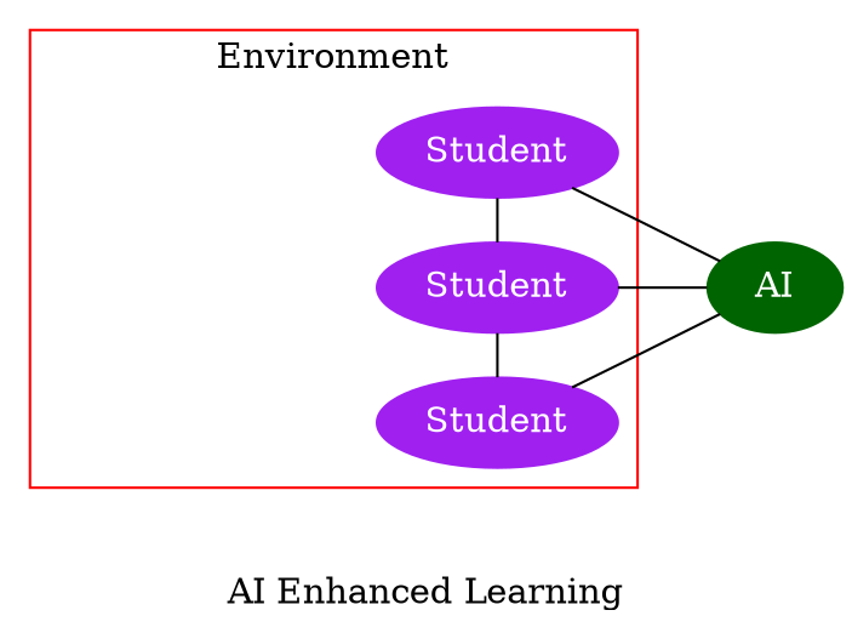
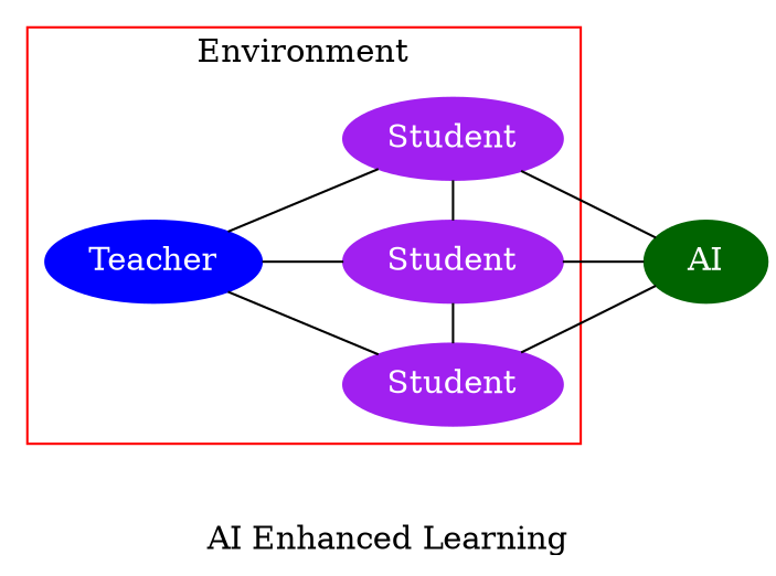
  graph {
    label="AI Enhanced Learning"
    rankdir=LR
    node [color=purple fontcolor=white style=filled]
+   n1 [color=blue label=Teacher]
    n2 [label=Student]
    n3 [label=Student]
    n4 [label=Student]
    n5 [color=darkgreen label=AI]
    subgraph cluster_1 {
      color=red
      label=Environment
+     n1
      n2
      n3
      n4
    }
+   n1 -- n2
+   n1 -- n3
+   n1 -- n4
    n2 -- n3 [constraint=false]
    n2 -- n5
    n3 -- n4 [constraint=false]
    n3 -- n5
    n4 -- n5
  }
